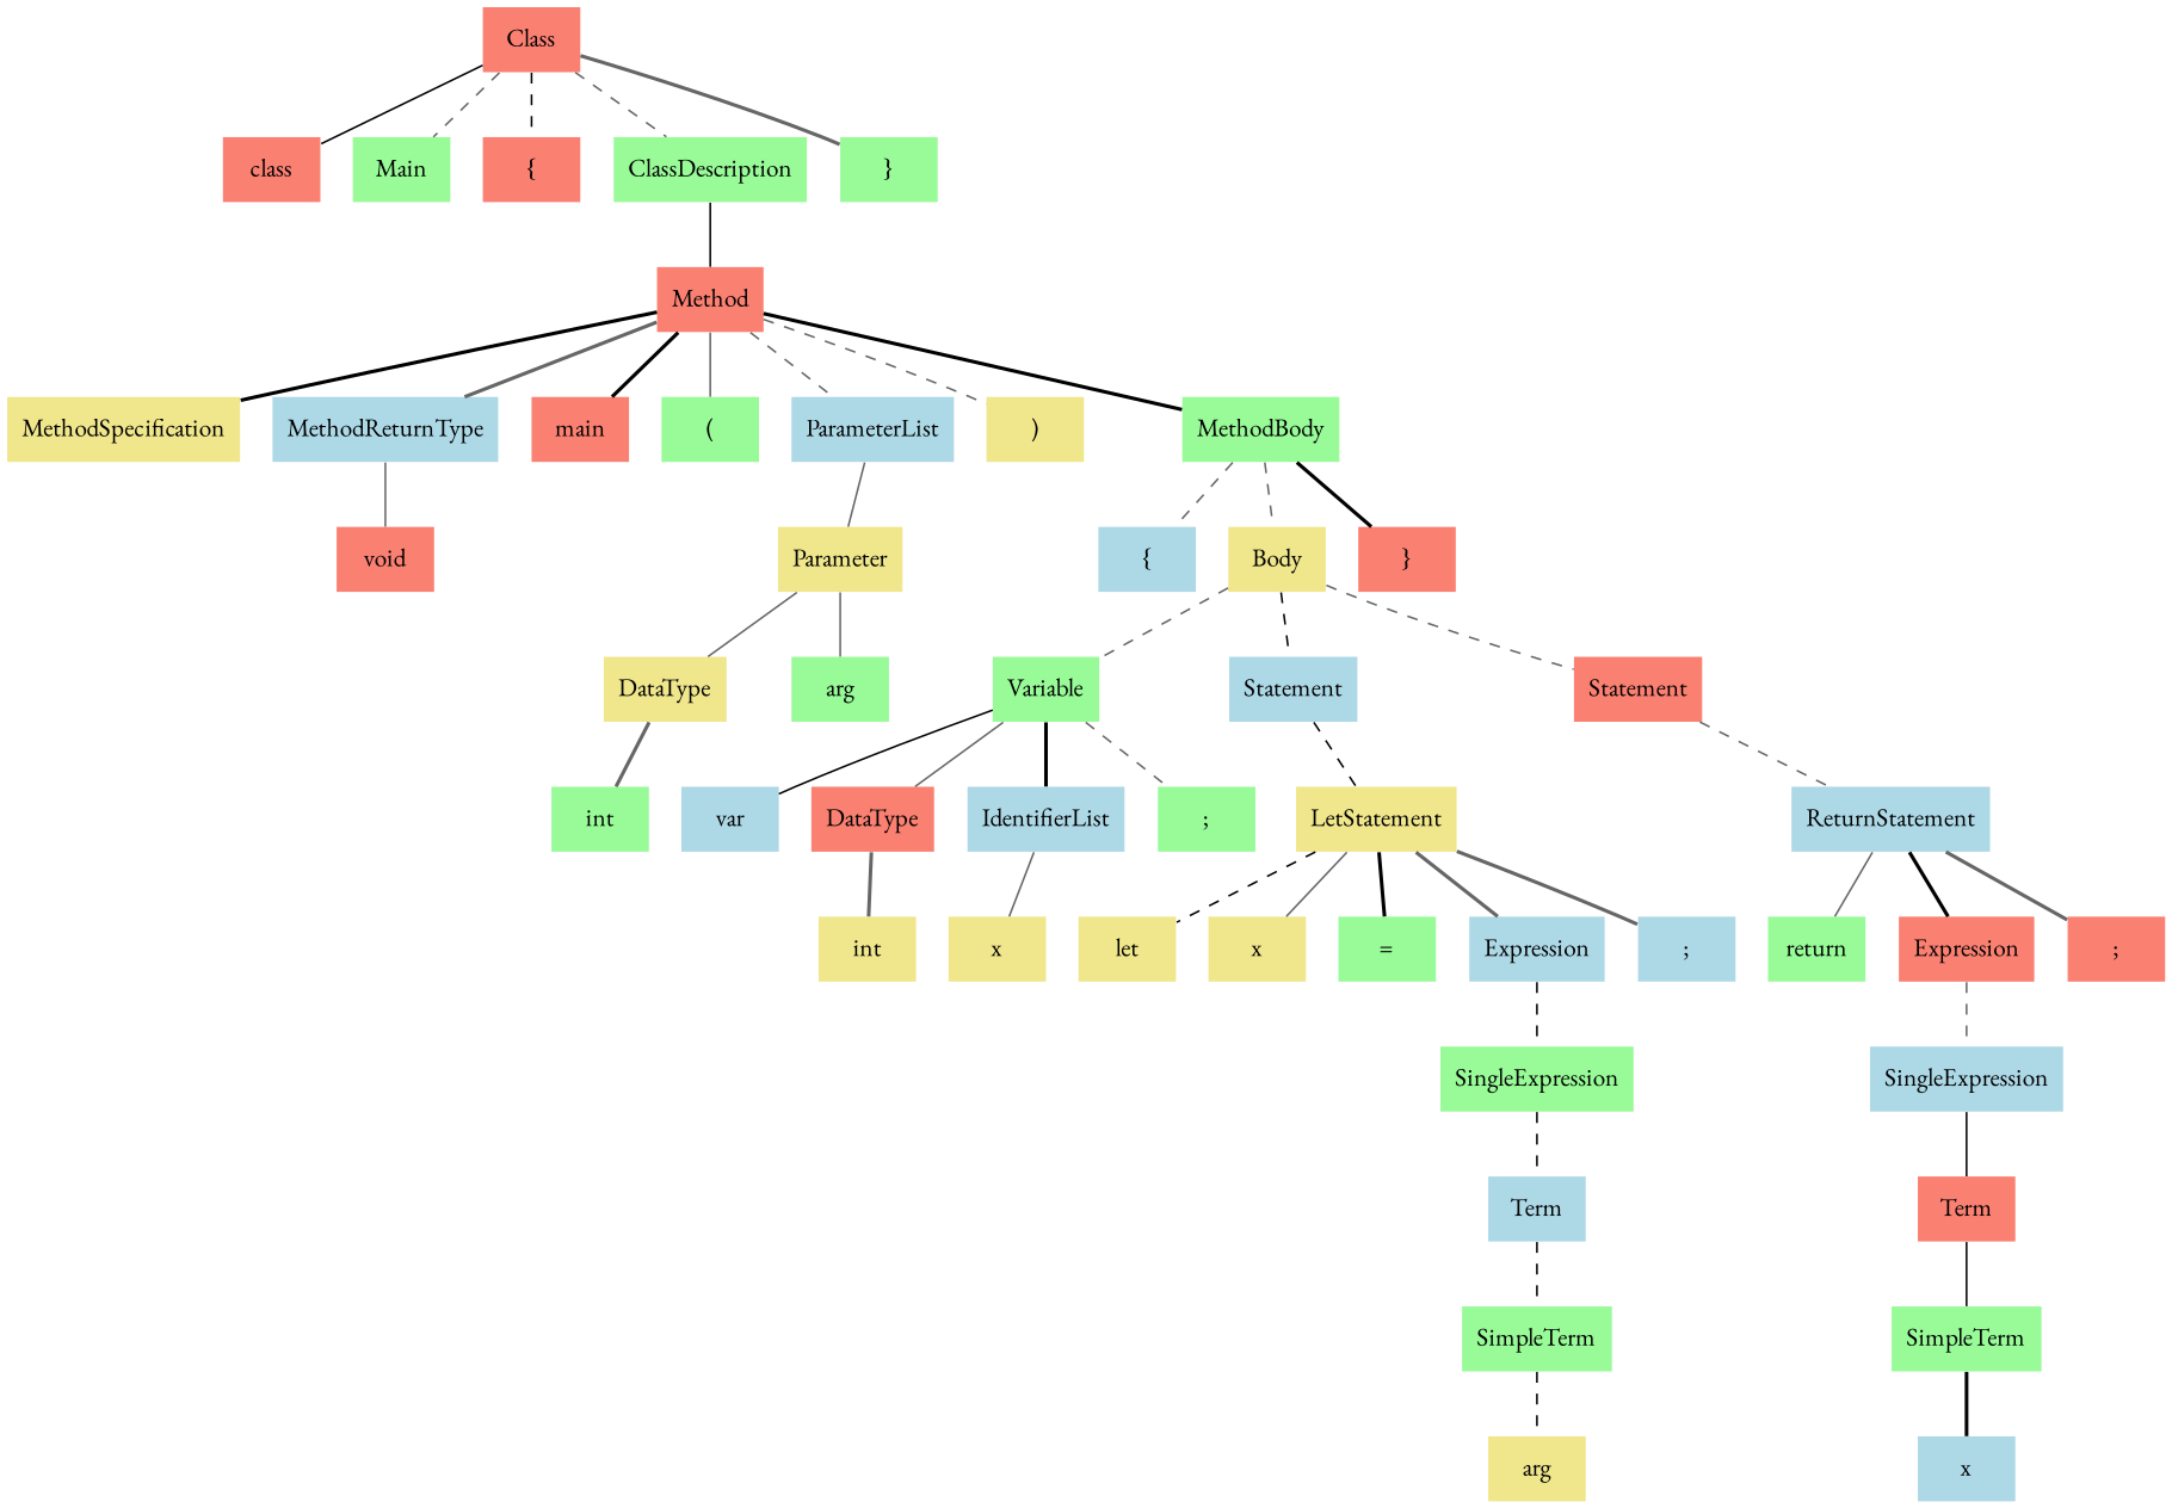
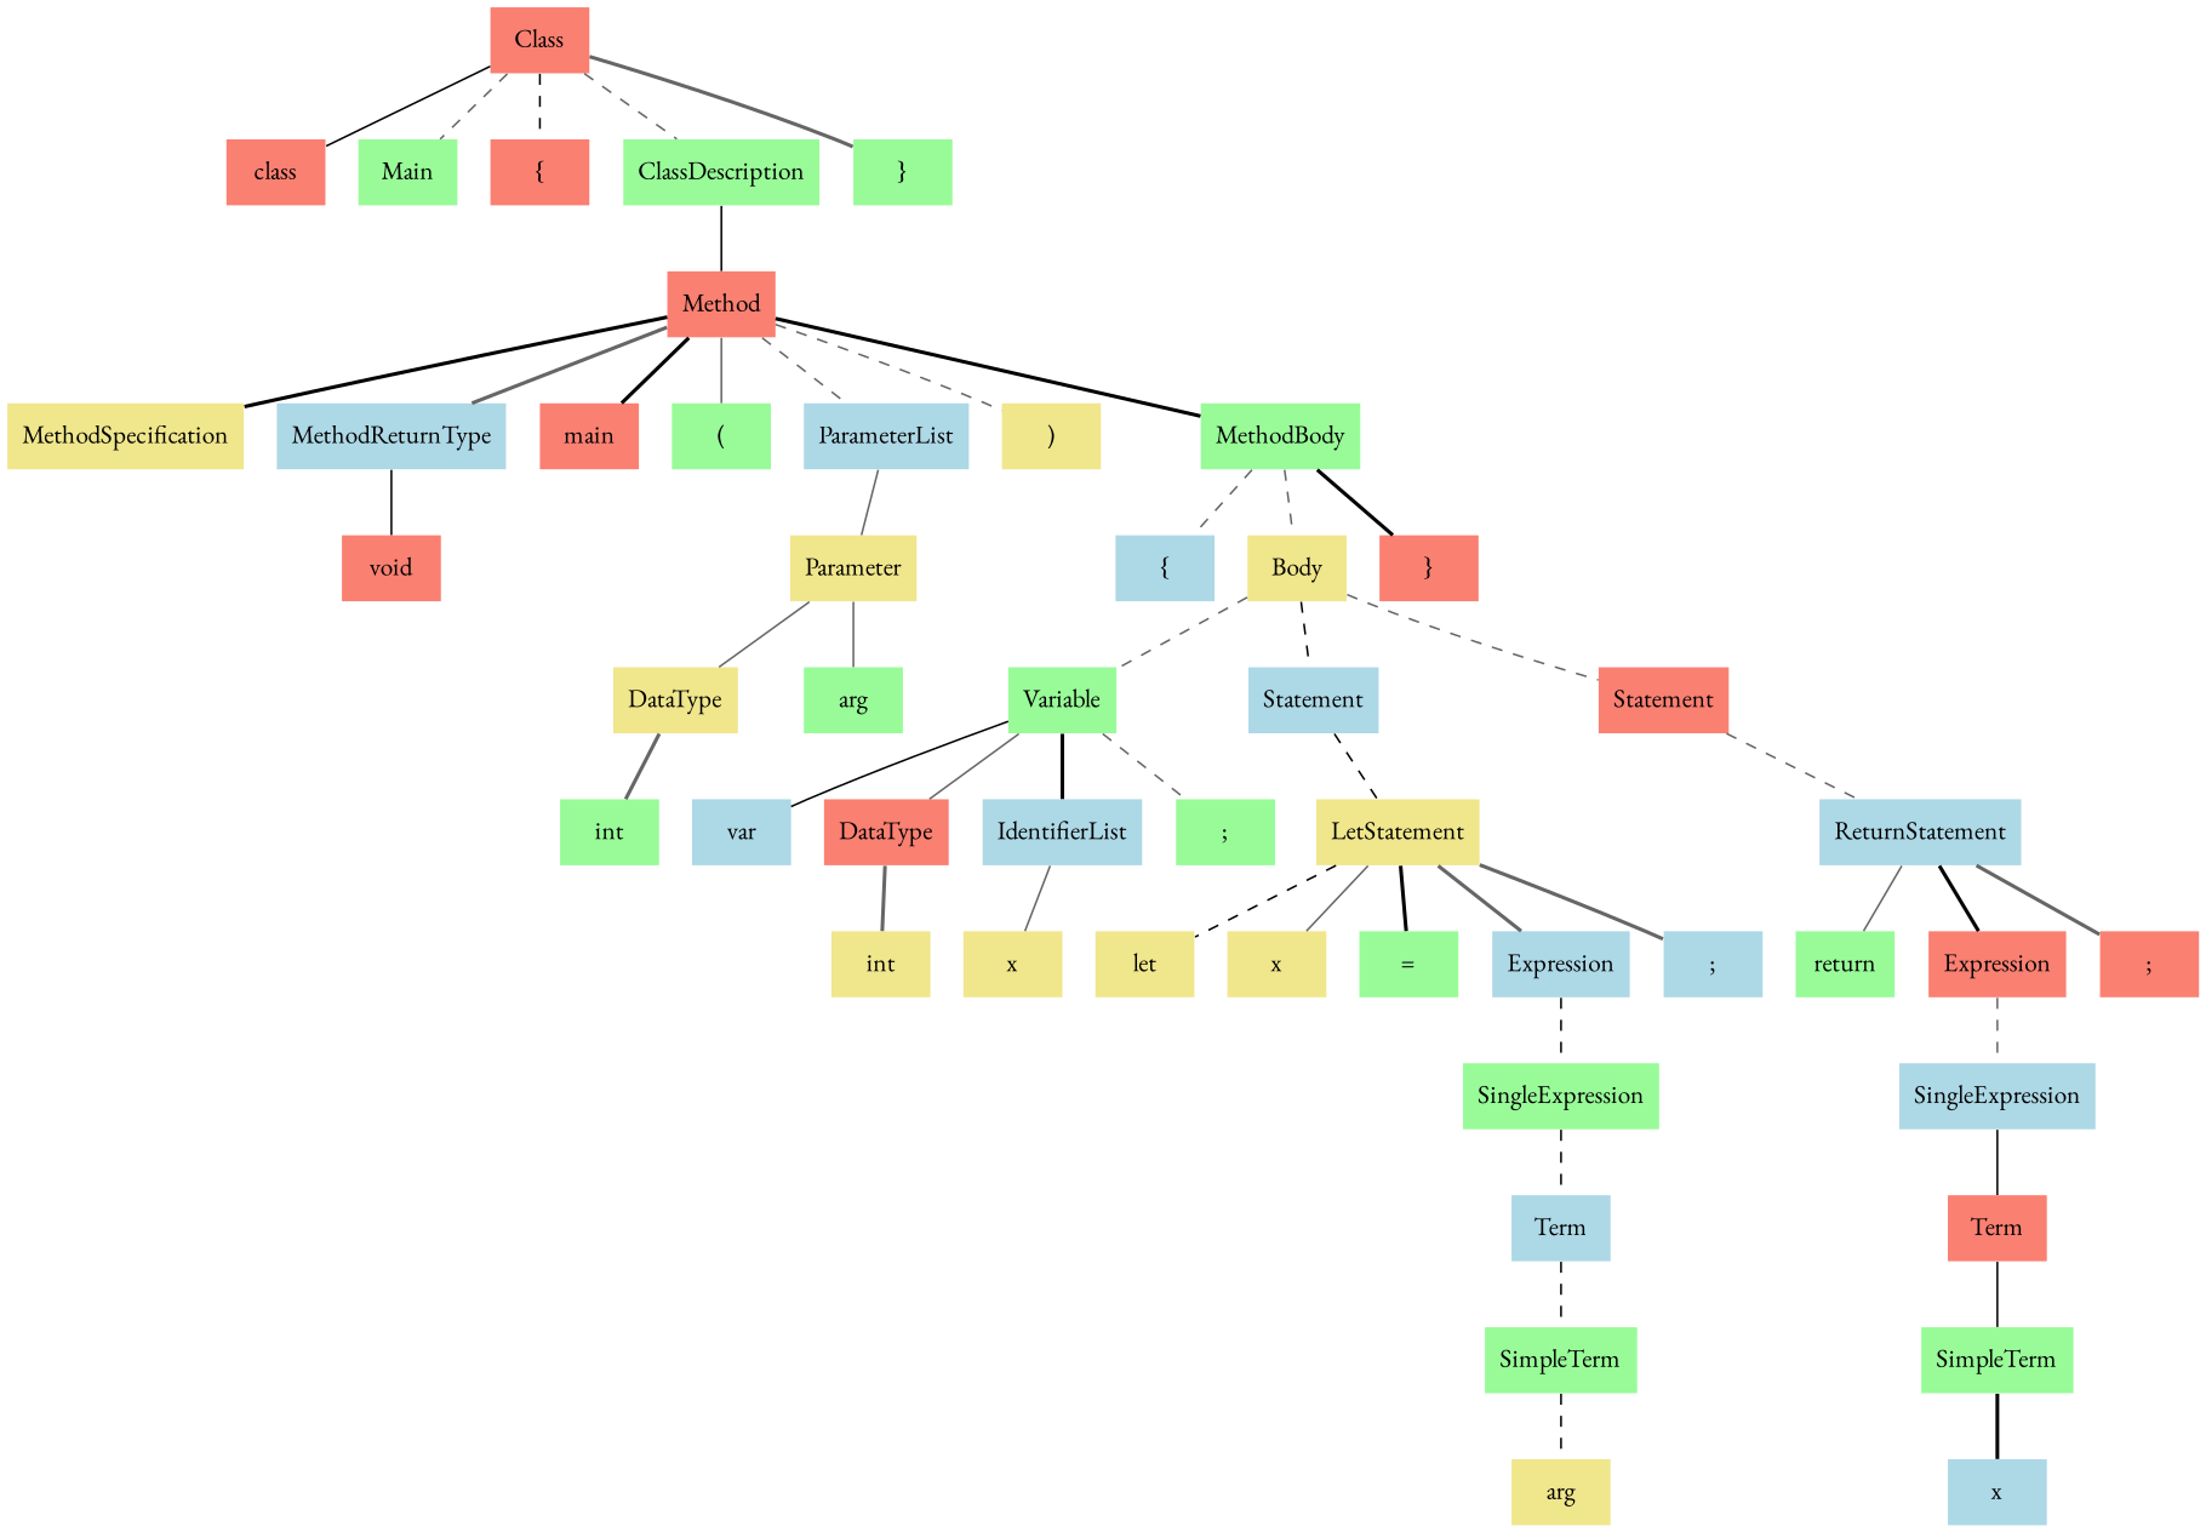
  digraph {
    fontname="EB Garamond"
    rankdir=TB
    node [color=darkgreen fillcolor=palegreen fontname="EB Garamond" shape=none style=filled]
    edge [arrowhead=none color=gray40 fontname="EB Garamond" style=dashed]
    n1 [color=brown fillcolor=salmon label=Class]
    n2 [fillcolor=salmon label=class]
    n3 [label=Main]
    n4 [color=brown fillcolor=salmon label="{"]
    n5 [color=brown label=ClassDescription]
    n6 [label="}"]
    n7 [color=brown fillcolor=salmon label=Method]
    n8 [fillcolor=khaki label=MethodSpecification]
    n9 [fillcolor=lightblue label=MethodReturnType]
    n10 [fillcolor=salmon label=main]
    n11 [color=red label="("]
    n12 [color=brown fillcolor=lightblue label=ParameterList]
    n13 [fillcolor=khaki label=")"]
    n14 [color=brown label=MethodBody]
    n15 [color=red fillcolor=salmon label=void]
    n16 [fillcolor=khaki label=Parameter]
    n17 [color=red fillcolor=lightblue label="{"]
    n18 [color=red fillcolor=khaki label=Body]
    n19 [color=red fillcolor=salmon label="}"]
    n20 [fillcolor=khaki label=DataType]
    n21 [color=red label=arg]
    n22 [label=int]
    n23 [label=Variable]
    n24 [color=brown fillcolor=lightblue label=Statement]
    n25 [color=red fillcolor=salmon label=Statement]
    n26 [fillcolor=lightblue label=var]
    n27 [fillcolor=salmon label=DataType]
    n28 [color=brown fillcolor=lightblue label=IdentifierList]
    n29 [color=brown label=";"]
    n30 [fillcolor=khaki label=LetStatement]
    n31 [color=brown fillcolor=lightblue label=ReturnStatement]
    n32 [color=brown fillcolor=khaki label=int]
    n33 [color=red fillcolor=khaki label=x]
    n34 [color=red fillcolor=khaki label=let]
    n35 [color=red fillcolor=khaki label=x]
    n36 [color=brown label="="]
    n37 [color=red fillcolor=lightblue label=Expression]
    n38 [fillcolor=lightblue label=";"]
    n39 [label=SingleExpression]
    n40 [color=red fillcolor=lightblue label=Term]
    n41 [color=red label=SimpleTerm]
    n42 [fillcolor=khaki label=arg]
    n43 [color=brown label=return]
    n44 [fillcolor=salmon label=Expression]
    n45 [color=brown fillcolor=salmon label=";"]
    n46 [color=red fillcolor=lightblue label=SingleExpression]
    n47 [fillcolor=salmon label=Term]
    n48 [color=red label=SimpleTerm]
    n49 [color=brown fillcolor=lightblue label=x]
    n1 -> n2 [color=black style=solid]
    n1 -> n3
    n1 -> n4 [color=black]
    n1 -> n5
    n1 -> n6 [style=bold]
    n5 -> n7 [color=black style=solid]
    n7 -> n8 [color=black style=bold]
    n7 -> n9 [style=bold]
    n7 -> n10 [color=black style=bold]
    n7 -> n11 [style=solid]
    n7 -> n12
    n7 -> n13
    n7 -> n14 [color=black style=bold]
-   n9 -> n15 [style=solid]
+   n9 -> n15 [color=black style=solid]
    n12 -> n16 [style=solid]
    n14 -> n17
    n14 -> n18
    n14 -> n19 [color=black style=bold]
    n16 -> n20 [style=solid]
    n16 -> n21 [style=solid]
    n18 -> n23
    n18 -> n24 [color=black]
    n18 -> n25
    n20 -> n22 [style=bold]
    n23 -> n26 [color=black style=solid]
    n23 -> n27 [style=solid]
    n23 -> n28 [color=black style=bold]
    n23 -> n29
    n24 -> n30 [color=black]
    n25 -> n31
    n27 -> n32 [style=bold]
    n28 -> n33 [style=solid]
    n30 -> n34 [color=black]
    n30 -> n35 [style=solid]
    n30 -> n36 [color=black style=bold]
    n30 -> n37 [style=bold]
    n30 -> n38 [style=bold]
    n31 -> n43 [style=solid]
    n31 -> n44 [color=black style=bold]
    n31 -> n45 [style=bold]
    n37 -> n39 [color=black]
    n39 -> n40 [color=black]
    n40 -> n41 [color=black]
    n41 -> n42 [color=black]
    n44 -> n46
    n46 -> n47 [color=black style=solid]
    n47 -> n48 [color=black style=solid]
    n48 -> n49 [color=black style=bold]
  }
